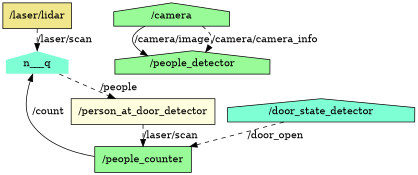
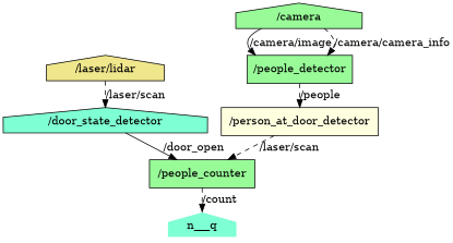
  digraph {
    compound=True
    rank=same
    rankdir=TB
    ranksep=0.2
    node [fillcolor=palegreen shape=house style=filled]
    edge [penwidth=1 style=dashed]
-   n1 [fillcolor=khaki height=0.5 label="/laser/lidar" shape=box width=1.336]
+   n1 [fillcolor=khaki height=0.5 label="/laser/lidar" width=1.336]
    n2 [fillcolor=aquamarine height=0.5 label="/door_state_detector" width=2.2929]
    n3 [height=0.5 label="/people_counter" shape=box width=1.8776]
    n___q [color=white fillcolor=aquamarine height=0.5 width=0.97491]
    n5 [fillcolor=lightyellow height=0.5 label="/person_at_door_detector" shape=box width=2.7984]
-   n6 [height=0.5 label="/people_detector" width=1.0832]
+   n6 [height=0.5 label="/people_detector" shape=box width=1.0832]
    n7 [height=0.5 label="/camera" width=2.2567]
-   n1 -> n___q [label="/laser/scan"]
-   n2 -> n3 [label="/door_open"]
-   n3 -> n___q [label="/count" style=solid]
+   n1 -> n2 [label="/laser/scan"]
+   n2 -> n3 [label="/door_open" style=solid]
+   n3 -> n___q [label="/count"]
    n5 -> n3 [label="/laser/scan"]
-   n___q -> n5 [label="/people"]
+   n6 -> n5 [label="/people"]
    n7 -> n6 [label="/camera/image" style=solid]
    n7 -> n6 [label="/camera/camera_info"]
  }
